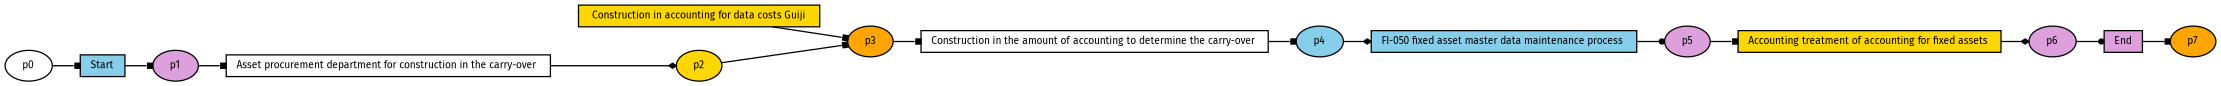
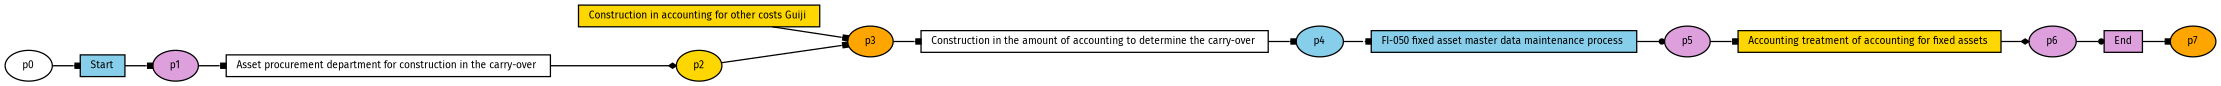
  digraph {
    fontname="Fira Sans"
    fontsize=8
    rankdir=LR
    ranksep=.3
    remincross=true
    node [fillcolor=plum fontname="Fira Sans" fontsize=8 shape=oval style=filled]
    edge [arrowhead=box arrowsize=0.5 fontname="Fira Sans"]
    n1 [fillcolor=skyblue height=.2 label=Start shape=box width=.2]
    n2 [height=.2 label=p1 width=.2]
    n3 [fillcolor=white height=.2 label="Asset procurement department for construction in the carry-over " shape=box width=.2]
    n4 [fillcolor=gold height=.2 label=p2 width=.2]
    n5 [fillcolor=orange height=.2 label=p3 width=.2]
-   n6 [fillcolor=gold height=.2 label="Construction in accounting for data costs Guiji" shape=box width=.2]
+   n6 [fillcolor=gold height=.2 label="Construction in accounting for other costs Guiji " shape=box width=.2]
    n7 [fillcolor=white height=.2 label="Construction in the amount of accounting to determine the carry-over " shape=box width=.2]
    n8 [fillcolor=skyblue height=.2 label=p4 width=.2]
    n9 [fillcolor=skyblue height=.2 label="FI-050 fixed asset master data maintenance process " shape=box width=.2]
    n10 [height=.2 label=p5 width=.2]
    n11 [fillcolor=gold height=.2 label="Accounting treatment of accounting for fixed assets " shape=box width=.2]
    n12 [height=.2 label=p6 width=.2]
    n13 [height=.2 label=End shape=box width=.2]
    n14 [fillcolor=orange height=.2 label=p7 width=.2]
    n15 [fillcolor=white height=.2 label=p0 width=.2]
    n1 -> n2
    n2 -> n3
    n3 -> n4 [arrowhead=diamond]
    n4 -> n5
    n5 -> n7
    n6 -> n5
    n7 -> n8
-   n8 -> n9 [arrowhead=diamond]
+   n8 -> n9
    n9 -> n10 [arrowhead=dot]
    n10 -> n11
    n11 -> n12 [arrowhead=diamond]
    n12 -> n13 [arrowhead=dot]
    n13 -> n14
    n15 -> n1
  }
